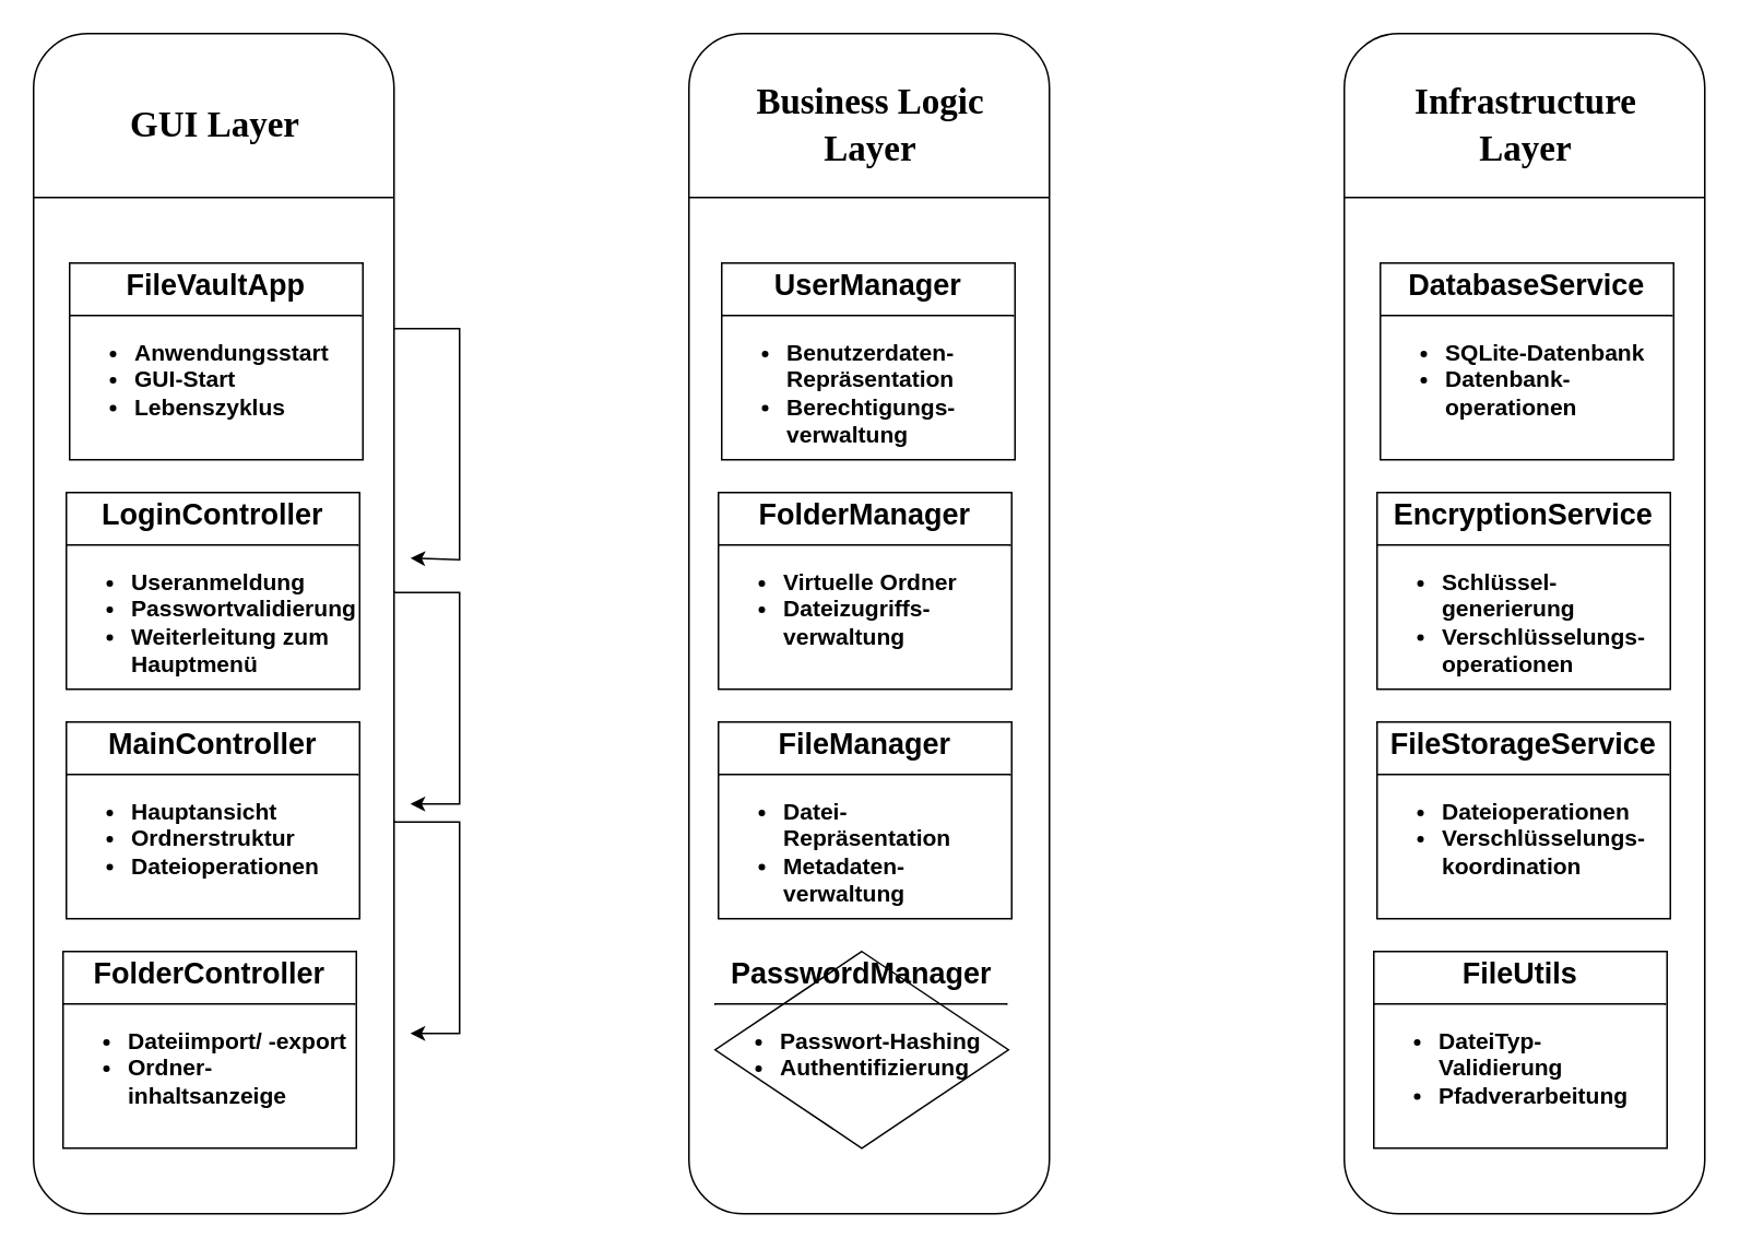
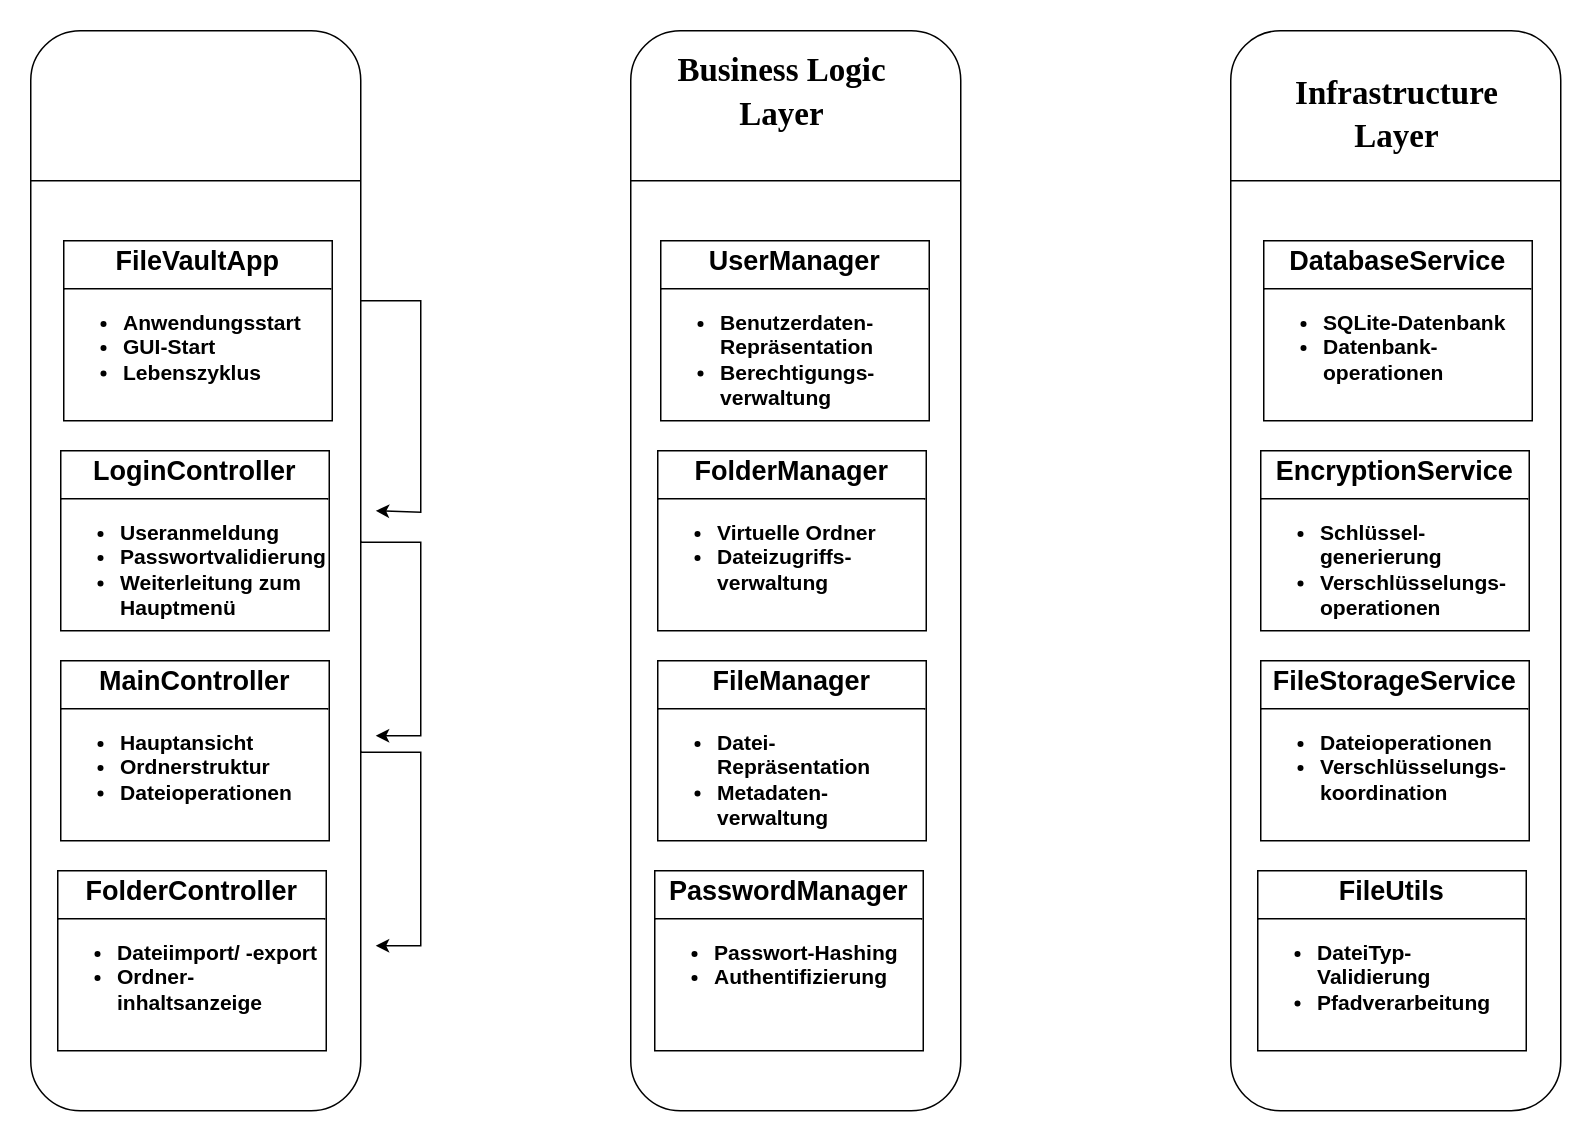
  <mxCell id="0" />
  <mxCell id="1" parent="0" />
  <mxCell id="2" style="edgeStyle=orthogonalEdgeStyle;rounded=0;orthogonalLoop=1;jettySize=auto;html=1;exitX=1;exitY=0.25;exitDx=0;exitDy=0;" edge="1" parent="1" source="3"><mxGeometry relative="1" as="geometry"><mxPoint x="250" y="340" as="targetPoint" /><Array as="points"><mxPoint x="280" y="200" /><mxPoint x="280" y="341" /></Array></mxGeometry></mxCell>
  <mxCell id="3" value="" style="rounded=1;whiteSpace=wrap;html=1;" vertex="1" parent="1"><mxGeometry x="20" y="20" width="220" height="720" as="geometry" /></mxCell>
- <mxCell id="4" value="&lt;h1&gt;&lt;font face=&quot;Verdana&quot; style=&quot;font-size: 22px;&quot;&gt;GUI Layer&lt;/font&gt;&lt;/h1&gt;" style="text;html=1;align=center;verticalAlign=middle;whiteSpace=wrap;rounded=0;" vertex="1" parent="1"><mxGeometry x="41" y="50" width="180" height="50" as="geometry" /></mxCell>
  <mxCell id="5" value="" style="endArrow=none;html=1;rounded=0;" edge="1" parent="1"><mxGeometry width="50" height="50" relative="1" as="geometry"><mxPoint x="20" y="120" as="sourcePoint" /><mxPoint x="240" y="120" as="targetPoint" /></mxGeometry></mxCell>
  <mxCell id="6" value="" style="rounded=1;whiteSpace=wrap;html=1;" vertex="1" parent="1"><mxGeometry x="420" y="20" width="220" height="720" as="geometry" /></mxCell>
- <mxCell id="7" value="&lt;h1&gt;&lt;font face=&quot;Verdana&quot; style=&quot;font-size: 22px;&quot;&gt;Business Logic Layer&lt;/font&gt;&lt;/h1&gt;" style="text;html=1;align=center;verticalAlign=middle;whiteSpace=wrap;rounded=0;" vertex="1" parent="1"><mxGeometry x="441" y="50" width="180" height="50" as="geometry" /></mxCell>
+ <mxCell id="7" value="&lt;h1&gt;&lt;font face=&quot;Verdana&quot; style=&quot;font-size: 22px;&quot;&gt;Business Logic Layer&lt;/font&gt;&lt;/h1&gt;" style="text;html=1;align=center;verticalAlign=middle;whiteSpace=wrap;rounded=0;" vertex="1" parent="1"><mxGeometry x="431" y="35" width="180" height="50" as="geometry" /></mxCell>
  <mxCell id="8" value="" style="endArrow=none;html=1;rounded=0;" edge="1" parent="1"><mxGeometry width="50" height="50" relative="1" as="geometry"><mxPoint x="420" y="120" as="sourcePoint" /><mxPoint x="640" y="120" as="targetPoint" /></mxGeometry></mxCell>
  <mxCell id="9" value="" style="rounded=1;whiteSpace=wrap;html=1;" vertex="1" parent="1"><mxGeometry x="820" y="20" width="220" height="720" as="geometry" /></mxCell>
  <mxCell id="10" value="&lt;h1&gt;&lt;font face=&quot;Verdana&quot; style=&quot;font-size: 22px;&quot;&gt;Infrastructure Layer&lt;/font&gt;&lt;/h1&gt;" style="text;html=1;align=center;verticalAlign=middle;whiteSpace=wrap;rounded=0;" vertex="1" parent="1"><mxGeometry x="841" y="50" width="180" height="50" as="geometry" /></mxCell>
  <mxCell id="11" value="" style="endArrow=none;html=1;rounded=0;" edge="1" parent="1"><mxGeometry width="50" height="50" relative="1" as="geometry"><mxPoint x="820" y="120" as="sourcePoint" /><mxPoint x="1040" y="120" as="targetPoint" /></mxGeometry></mxCell>
  <mxCell id="12" value="&lt;h2 style=&quot;margin:0px;margin-top:4px;text-align:center;&quot;&gt;UserManager&lt;/h2&gt;&lt;hr size=&quot;1&quot; style=&quot;border-style:solid;&quot;&gt;&lt;h3&gt;&lt;div style=&quot;height:2px;&quot;&gt;&lt;ul&gt;&lt;li&gt;Benutzerdaten- Repräsentation&lt;/li&gt;&lt;li&gt;Berechtigungs-verwaltung&lt;/li&gt;&lt;/ul&gt;&lt;div&gt;&lt;br&gt;&lt;/div&gt;&lt;/div&gt;&lt;/h3&gt;" style="verticalAlign=top;align=left;overflow=fill;html=1;whiteSpace=wrap;" vertex="1" parent="1"><mxGeometry x="440" y="160" width="179" height="120" as="geometry" /></mxCell>
  <mxCell id="13" value="&lt;h2 style=&quot;margin:0px;margin-top:4px;text-align:center;&quot;&gt;&lt;b&gt;FolderManager&lt;/b&gt;&lt;/h2&gt;&lt;hr size=&quot;1&quot; style=&quot;border-style:solid;&quot;&gt;&lt;h3&gt;&lt;div style=&quot;height:2px;&quot;&gt;&lt;ul&gt;&lt;li&gt;Virtuelle Ordner&lt;/li&gt;&lt;li&gt;Dateizugriffs-verwaltung&lt;/li&gt;&lt;/ul&gt;&lt;div&gt;&lt;br&gt;&lt;/div&gt;&lt;/div&gt;&lt;/h3&gt;" style="verticalAlign=top;align=left;overflow=fill;html=1;whiteSpace=wrap;" vertex="1" parent="1"><mxGeometry x="438" y="300" width="179" height="120" as="geometry" /></mxCell>
  <mxCell id="14" value="&lt;h2 style=&quot;margin:0px;margin-top:4px;text-align:center;&quot;&gt;&lt;b&gt;FileManager&lt;/b&gt;&lt;/h2&gt;&lt;hr size=&quot;1&quot; style=&quot;border-style:solid;&quot;&gt;&lt;h3&gt;&lt;div style=&quot;height:2px;&quot;&gt;&lt;ul&gt;&lt;li&gt;Datei-Repräsentation&lt;/li&gt;&lt;li&gt;Metadaten-verwaltung&lt;/li&gt;&lt;/ul&gt;&lt;div&gt;&lt;br&gt;&lt;/div&gt;&lt;/div&gt;&lt;/h3&gt;" style="verticalAlign=top;align=left;overflow=fill;html=1;whiteSpace=wrap;" vertex="1" parent="1"><mxGeometry x="438" y="440" width="179" height="120" as="geometry" /></mxCell>
- <mxCell id="15" value="&lt;h2 style=&quot;margin:0px;margin-top:4px;text-align:center;&quot;&gt;&lt;b&gt;PasswordManager&lt;/b&gt;&lt;/h2&gt;&lt;hr size=&quot;1&quot; style=&quot;border-style:solid;&quot;&gt;&lt;h3&gt;&lt;div style=&quot;height:2px;&quot;&gt;&lt;ul&gt;&lt;li&gt;Passwort-Hashing&lt;/li&gt;&lt;li&gt;Authentifizierung&lt;/li&gt;&lt;/ul&gt;&lt;div&gt;&lt;br&gt;&lt;/div&gt;&lt;/div&gt;&lt;/h3&gt;" style="rhombus;verticalAlign=top;align=left;overflow=fill;html=1;whiteSpace=wrap;" vertex="1" parent="1"><mxGeometry x="436" y="580" width="179" height="120" as="geometry" /></mxCell>
+ <mxCell id="15" value="&lt;h2 style=&quot;margin:0px;margin-top:4px;text-align:center;&quot;&gt;&lt;b&gt;PasswordManager&lt;/b&gt;&lt;/h2&gt;&lt;hr size=&quot;1&quot; style=&quot;border-style:solid;&quot;&gt;&lt;h3&gt;&lt;div style=&quot;height:2px;&quot;&gt;&lt;ul&gt;&lt;li&gt;Passwort-Hashing&lt;/li&gt;&lt;li&gt;Authentifizierung&lt;/li&gt;&lt;/ul&gt;&lt;div&gt;&lt;br&gt;&lt;/div&gt;&lt;/div&gt;&lt;/h3&gt;" style="verticalAlign=top;align=left;overflow=fill;html=1;whiteSpace=wrap;" vertex="1" parent="1"><mxGeometry x="436" y="580" width="179" height="120" as="geometry" /></mxCell>
  <mxCell id="16" value="&lt;h2 style=&quot;margin:0px;margin-top:4px;text-align:center;&quot;&gt;FileVaultApp&lt;/h2&gt;&lt;hr size=&quot;1&quot; style=&quot;border-style:solid;&quot;&gt;&lt;h3&gt;&lt;div style=&quot;height:2px;&quot;&gt;&lt;ul&gt;&lt;li&gt;Anwendungsstart&lt;/li&gt;&lt;li&gt;GUI-Start&lt;/li&gt;&lt;li&gt;Lebenszyklus&lt;/li&gt;&lt;/ul&gt;&lt;div&gt;&lt;br&gt;&lt;/div&gt;&lt;/div&gt;&lt;/h3&gt;" style="verticalAlign=top;align=left;overflow=fill;html=1;whiteSpace=wrap;" vertex="1" parent="1"><mxGeometry x="42" y="160" width="179" height="120" as="geometry" /></mxCell>
  <mxCell id="17" value="&lt;h2 style=&quot;margin:0px;margin-top:4px;text-align:center;&quot;&gt;&lt;b&gt;LoginController&lt;/b&gt;&lt;/h2&gt;&lt;hr size=&quot;1&quot; style=&quot;border-style:solid;&quot;&gt;&lt;h3&gt;&lt;div style=&quot;height:2px;&quot;&gt;&lt;ul&gt;&lt;li&gt;Useranmeldung&lt;/li&gt;&lt;li&gt;Passwortvalidierung&lt;/li&gt;&lt;li&gt;Weiterleitung zum Hauptmenü&lt;/li&gt;&lt;/ul&gt;&lt;/div&gt;&lt;/h3&gt;" style="verticalAlign=top;align=left;overflow=fill;html=1;whiteSpace=wrap;" vertex="1" parent="1"><mxGeometry x="40" y="300" width="179" height="120" as="geometry" /></mxCell>
  <mxCell id="18" value="&lt;h2 style=&quot;margin:0px;margin-top:4px;text-align:center;&quot;&gt;&lt;b&gt;MainController&lt;/b&gt;&lt;/h2&gt;&lt;hr size=&quot;1&quot; style=&quot;border-style:solid;&quot;&gt;&lt;h3&gt;&lt;div style=&quot;height:2px;&quot;&gt;&lt;ul&gt;&lt;li&gt;Hauptansicht&lt;/li&gt;&lt;li&gt;Ordnerstruktur&lt;/li&gt;&lt;li&gt;Dateioperationen&lt;/li&gt;&lt;/ul&gt;&lt;div&gt;&lt;br&gt;&lt;/div&gt;&lt;/div&gt;&lt;/h3&gt;" style="verticalAlign=top;align=left;overflow=fill;html=1;whiteSpace=wrap;" vertex="1" parent="1"><mxGeometry x="40" y="440" width="179" height="120" as="geometry" /></mxCell>
  <mxCell id="19" value="&lt;h2 style=&quot;margin:0px;margin-top:4px;text-align:center;&quot;&gt;&lt;b&gt;FolderController&lt;/b&gt;&lt;/h2&gt;&lt;hr size=&quot;1&quot; style=&quot;border-style:solid;&quot;&gt;&lt;h3&gt;&lt;div style=&quot;height:2px;&quot;&gt;&lt;ul&gt;&lt;li&gt;Dateiimport/ -export&lt;/li&gt;&lt;li&gt;Ordner-inhaltsanzeige&lt;/li&gt;&lt;/ul&gt;&lt;/div&gt;&lt;/h3&gt;" style="verticalAlign=top;align=left;overflow=fill;html=1;whiteSpace=wrap;" vertex="1" parent="1"><mxGeometry x="38" y="580" width="179" height="120" as="geometry" /></mxCell>
  <mxCell id="20" value="&lt;h2 style=&quot;margin:0px;margin-top:4px;text-align:center;&quot;&gt;DatabaseService&lt;/h2&gt;&lt;hr size=&quot;1&quot; style=&quot;border-style:solid;&quot;&gt;&lt;h3&gt;&lt;div style=&quot;height:2px;&quot;&gt;&lt;ul&gt;&lt;li&gt;SQLite-Datenbank&lt;/li&gt;&lt;li&gt;Datenbank-operationen&lt;/li&gt;&lt;/ul&gt;&lt;div&gt;&lt;br&gt;&lt;/div&gt;&lt;/div&gt;&lt;/h3&gt;" style="verticalAlign=top;align=left;overflow=fill;html=1;whiteSpace=wrap;" vertex="1" parent="1"><mxGeometry x="842" y="160" width="179" height="120" as="geometry" /></mxCell>
  <mxCell id="21" value="&lt;h2 style=&quot;margin:0px;margin-top:4px;text-align:center;&quot;&gt;EncryptionService&lt;/h2&gt;&lt;hr size=&quot;1&quot; style=&quot;border-style:solid;&quot;&gt;&lt;h3&gt;&lt;div style=&quot;height:2px;&quot;&gt;&lt;ul&gt;&lt;li&gt;Schlüssel-generierung&lt;/li&gt;&lt;li&gt;Verschlüsselungs-operationen&lt;/li&gt;&lt;/ul&gt;&lt;div&gt;&lt;br&gt;&lt;/div&gt;&lt;/div&gt;&lt;/h3&gt;" style="verticalAlign=top;align=left;overflow=fill;html=1;whiteSpace=wrap;" vertex="1" parent="1"><mxGeometry x="840" y="300" width="179" height="120" as="geometry" /></mxCell>
  <mxCell id="22" value="&lt;h2 style=&quot;margin:0px;margin-top:4px;text-align:center;&quot;&gt;FileStorageService&lt;/h2&gt;&lt;hr size=&quot;1&quot; style=&quot;border-style:solid;&quot;&gt;&lt;h3&gt;&lt;div style=&quot;height:2px;&quot;&gt;&lt;ul&gt;&lt;li&gt;Dateioperationen&lt;/li&gt;&lt;li&gt;Verschlüsselungs-koordination&lt;/li&gt;&lt;/ul&gt;&lt;div&gt;&lt;br&gt;&lt;/div&gt;&lt;/div&gt;&lt;/h3&gt;" style="verticalAlign=top;align=left;overflow=fill;html=1;whiteSpace=wrap;" vertex="1" parent="1"><mxGeometry x="840" y="440" width="179" height="120" as="geometry" /></mxCell>
  <mxCell id="23" value="&lt;h2 style=&quot;margin:0px;margin-top:4px;text-align:center;&quot;&gt;FileUtils&lt;/h2&gt;&lt;hr size=&quot;1&quot; style=&quot;border-style:solid;&quot;&gt;&lt;h3&gt;&lt;div style=&quot;height:2px;&quot;&gt;&lt;ul&gt;&lt;li&gt;DateiTyp-Validierung&amp;nbsp;&lt;/li&gt;&lt;li&gt;Pfadverarbeitung&lt;/li&gt;&lt;/ul&gt;&lt;div&gt;&lt;br&gt;&lt;/div&gt;&lt;div&gt;&lt;br&gt;&lt;/div&gt;&lt;/div&gt;&lt;/h3&gt;" style="verticalAlign=top;align=left;overflow=fill;html=1;whiteSpace=wrap;" vertex="1" parent="1"><mxGeometry x="838" y="580" width="179" height="120" as="geometry" /></mxCell>
  <mxCell id="24" style="edgeStyle=orthogonalEdgeStyle;rounded=0;orthogonalLoop=1;jettySize=auto;html=1;exitX=1;exitY=0.25;exitDx=0;exitDy=0;" edge="1" parent="1"><mxGeometry relative="1" as="geometry"><mxPoint x="250" y="490" as="targetPoint" /><mxPoint x="240" y="360" as="sourcePoint" /><Array as="points"><mxPoint x="240" y="361" /><mxPoint x="280" y="361" /><mxPoint x="280" y="490" /><mxPoint x="250" y="490" /></Array></mxGeometry></mxCell>
  <mxCell id="25" style="edgeStyle=orthogonalEdgeStyle;rounded=0;orthogonalLoop=1;jettySize=auto;html=1;exitX=1;exitY=0.25;exitDx=0;exitDy=0;" edge="1" parent="1"><mxGeometry relative="1" as="geometry"><mxPoint x="250" y="630" as="targetPoint" /><mxPoint x="240" y="500" as="sourcePoint" /><Array as="points"><mxPoint x="240" y="501" /><mxPoint x="280" y="501" /><mxPoint x="280" y="630" /><mxPoint x="250" y="630" /></Array></mxGeometry></mxCell>
